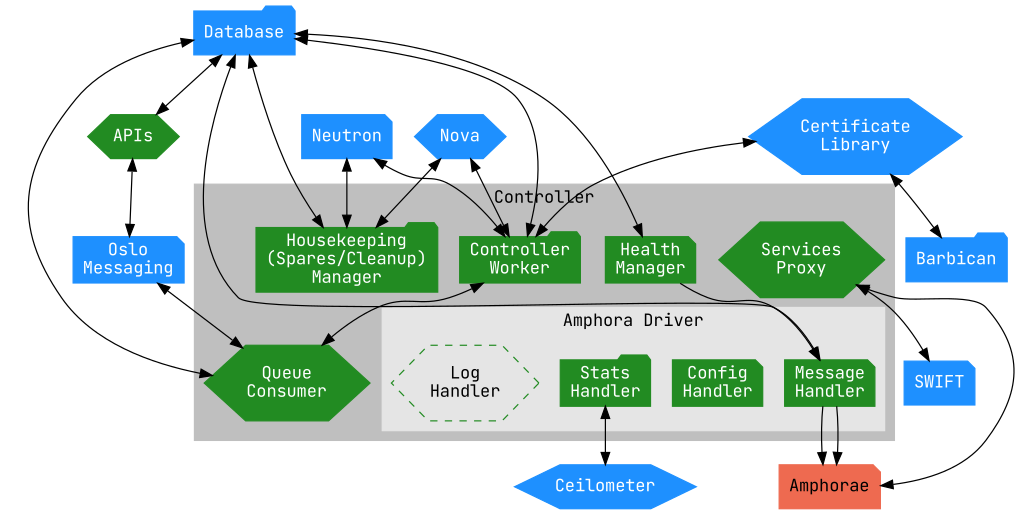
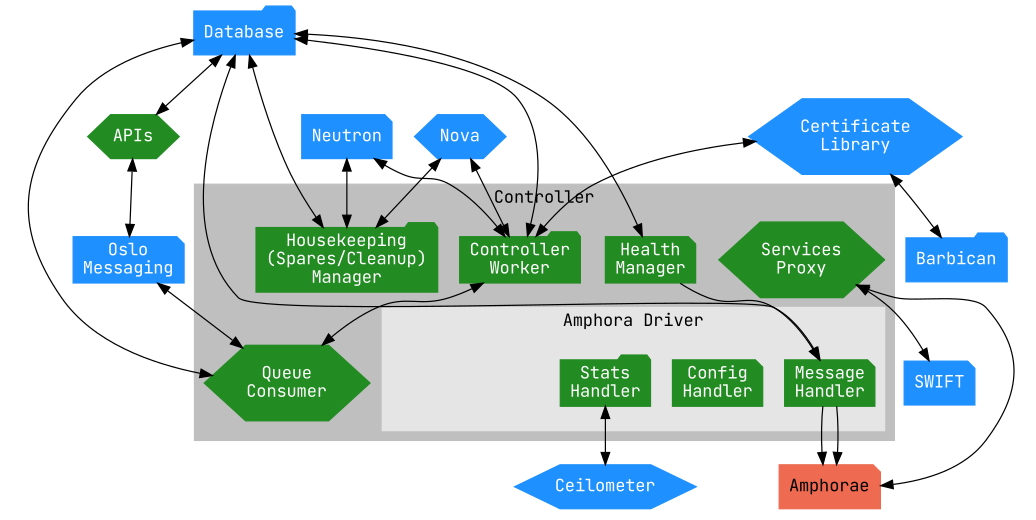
  digraph {
    fontname="JetBrains Mono"
    node [color=forestgreen fontcolor=white style=filled shape=note fontname="JetBrains Mono"]
    edge [fontname="JetBrains Mono" dir=both]
    n1 [label="Message\nHandler"]
    n2 [label="Config\nHandler"]
    n3 [label="Stats\nHandler" shape=folder]
-   n4 [fontcolor=black label="Log\nHandler" style=dashed shape=hexagon]
    n5 [label="Queue\nConsumer" shape=hexagon]
    n6 [label="Health\nManager"]
    n7 [label="Housekeeping\n(Spares/Cleanup)\nManager" shape=folder]
    n8 [label="Controller\nWorker" shape=folder]
    n9 [label="Services\nProxy" shape=hexagon]
    n10 [color=dodgerblue label=SWIFT]
    n11 [color=coral2 fontcolor=black label=Amphorae]
    n12 [color=dodgerblue label=Ceilometer shape=hexagon]
    n13 [color=dodgerblue label=Database shape=folder]
    n14 [label=APIs shape=hexagon]
    n15 [color=dodgerblue label="Oslo\nMessaging"]
    n16 [color=dodgerblue label=Nova shape=hexagon]
    n17 [color=dodgerblue label=Neutron]
    n18 [color=dodgerblue label="Certificate\nLibrary" shape=hexagon]
    n19 [color=dodgerblue label=Barbican shape=folder]
    subgraph cluster_1 {
      color=gray75
      label=Controller
      style=filled
      n5
      n6
      n7
      n8
      n9
      subgraph cluster_2 {
        color=gray90
        fontcolor=black
        label="Amphora Driver"
        style=filled
        n1
        n2
        n3
-       n4
      }
    }
    n1 -> n11 [dir=""]
    n1 -> n11 [dir=""]
    n3 -> n12
    n6 -> n1 [dir=""]
    n8 -> n5
    n9 -> n10
    n9 -> n11
    n13 -> n1
    n13 -> n5
    n13 -> n6
    n13 -> n7
    n13 -> n8
    n13 -> n14
    n14 -> n15
    n15 -> n5
    n16 -> n7
    n16 -> n8
    n17 -> n7
    n17 -> n8
    n18 -> n8
    n18 -> n19
  }
